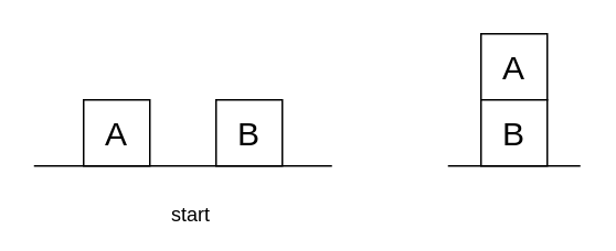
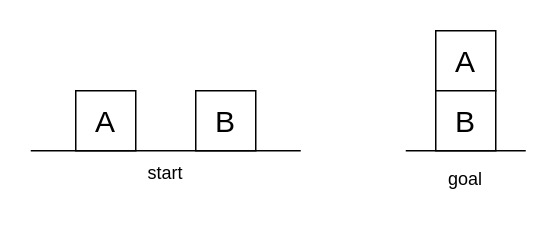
  <mxCell id="0" />
  <mxCell id="1" parent="0" />
  <mxCell id="2" value="" style="endArrow=none;html=1;rounded=0;" parent="1" edge="1"><mxGeometry width="50" height="50" relative="1" as="geometry"><mxPoint x="20" y="100" as="sourcePoint" /><mxPoint x="200" y="100" as="targetPoint" /></mxGeometry></mxCell>
- <mxCell id="3" value="start" style="text;html=1;strokeColor=none;fillColor=none;align=center;verticalAlign=middle;whiteSpace=wrap;rounded=0;" parent="1" vertex="1"><mxGeometry x="85" y="115" width="60" height="30" as="geometry" /></mxCell>
+ <mxCell id="3" value="start" style="text;html=1;strokeColor=none;fillColor=none;align=center;verticalAlign=middle;whiteSpace=wrap;rounded=0;" parent="1" vertex="1"><mxGeometry x="80" y="100" width="60" height="30" as="geometry" /></mxCell>
  <mxCell id="4" value="" style="endArrow=none;html=1;rounded=0;fontSize=20;" parent="1" edge="1"><mxGeometry width="50" height="50" relative="1" as="geometry"><mxPoint x="270" y="100" as="sourcePoint" /><mxPoint x="350" y="100" as="targetPoint" /></mxGeometry></mxCell>
+ <mxCell id="5" value="&lt;font style=&quot;font-size: 12px&quot;&gt;goal&lt;/font&gt;" style="text;html=1;strokeColor=none;fillColor=none;align=center;verticalAlign=middle;whiteSpace=wrap;rounded=0;fontSize=20;" parent="1" vertex="1"><mxGeometry x="290" y="100" width="40" height="30" as="geometry" /></mxCell>
  <mxCell id="6" value="" style="group" parent="1" vertex="1" connectable="0"><mxGeometry x="50" y="60" width="40" height="40" as="geometry" /></mxCell>
  <mxCell id="7" value="" style="whiteSpace=wrap;html=1;aspect=fixed;" parent="6" vertex="1"><mxGeometry width="40" height="40" as="geometry" /></mxCell>
  <mxCell id="8" value="&lt;font style=&quot;font-size: 20px&quot;&gt;A&lt;/font&gt;" style="text;html=1;strokeColor=none;fillColor=none;align=center;verticalAlign=middle;whiteSpace=wrap;rounded=0;" parent="6" vertex="1"><mxGeometry width="40" height="40" as="geometry" /></mxCell>
  <mxCell id="9" value="" style="group" parent="1" vertex="1" connectable="0"><mxGeometry x="130" y="60" width="40" height="40" as="geometry" /></mxCell>
  <mxCell id="10" value="" style="whiteSpace=wrap;html=1;aspect=fixed;" parent="9" vertex="1"><mxGeometry width="40" height="40" as="geometry" /></mxCell>
  <mxCell id="11" value="&lt;font style=&quot;font-size: 20px&quot;&gt;B&lt;/font&gt;" style="text;html=1;strokeColor=none;fillColor=none;align=center;verticalAlign=middle;whiteSpace=wrap;rounded=0;" parent="9" vertex="1"><mxGeometry width="40" height="40" as="geometry" /></mxCell>
  <mxCell id="12" value="" style="group" parent="1" vertex="1" connectable="0"><mxGeometry x="290" y="20" width="40" height="40" as="geometry" /></mxCell>
  <mxCell id="13" value="" style="whiteSpace=wrap;html=1;aspect=fixed;" parent="12" vertex="1"><mxGeometry width="40" height="40" as="geometry" /></mxCell>
  <mxCell id="14" value="&lt;font style=&quot;font-size: 20px&quot;&gt;A&lt;/font&gt;" style="text;html=1;strokeColor=none;fillColor=none;align=center;verticalAlign=middle;whiteSpace=wrap;rounded=0;" parent="12" vertex="1"><mxGeometry width="40" height="40" as="geometry" /></mxCell>
  <mxCell id="15" value="" style="group" parent="1" vertex="1" connectable="0"><mxGeometry x="290" y="60" width="40" height="40" as="geometry" /></mxCell>
  <mxCell id="16" value="" style="whiteSpace=wrap;html=1;aspect=fixed;" parent="15" vertex="1"><mxGeometry width="40" height="40" as="geometry" /></mxCell>
  <mxCell id="17" value="&lt;font style=&quot;font-size: 20px&quot;&gt;B&lt;/font&gt;" style="text;html=1;strokeColor=none;fillColor=none;align=center;verticalAlign=middle;whiteSpace=wrap;rounded=0;" parent="15" vertex="1"><mxGeometry width="40" height="40" as="geometry" /></mxCell>
